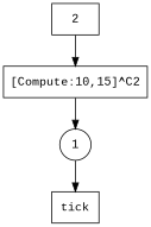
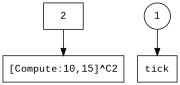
  digraph {
    fontname="Liberation Mono"
    rankdir=TB
    node [fontname="Liberation Mono" shape=box]
    edge [fontname="Liberation Mono" style=solid]
    2
    n2 [label="[Compute:10,15]^C2"]
    1 [shape=circle]
    n4 [label=tick]
    2 -> n2
-   n2 -> 1
    1 -> n4
  }
